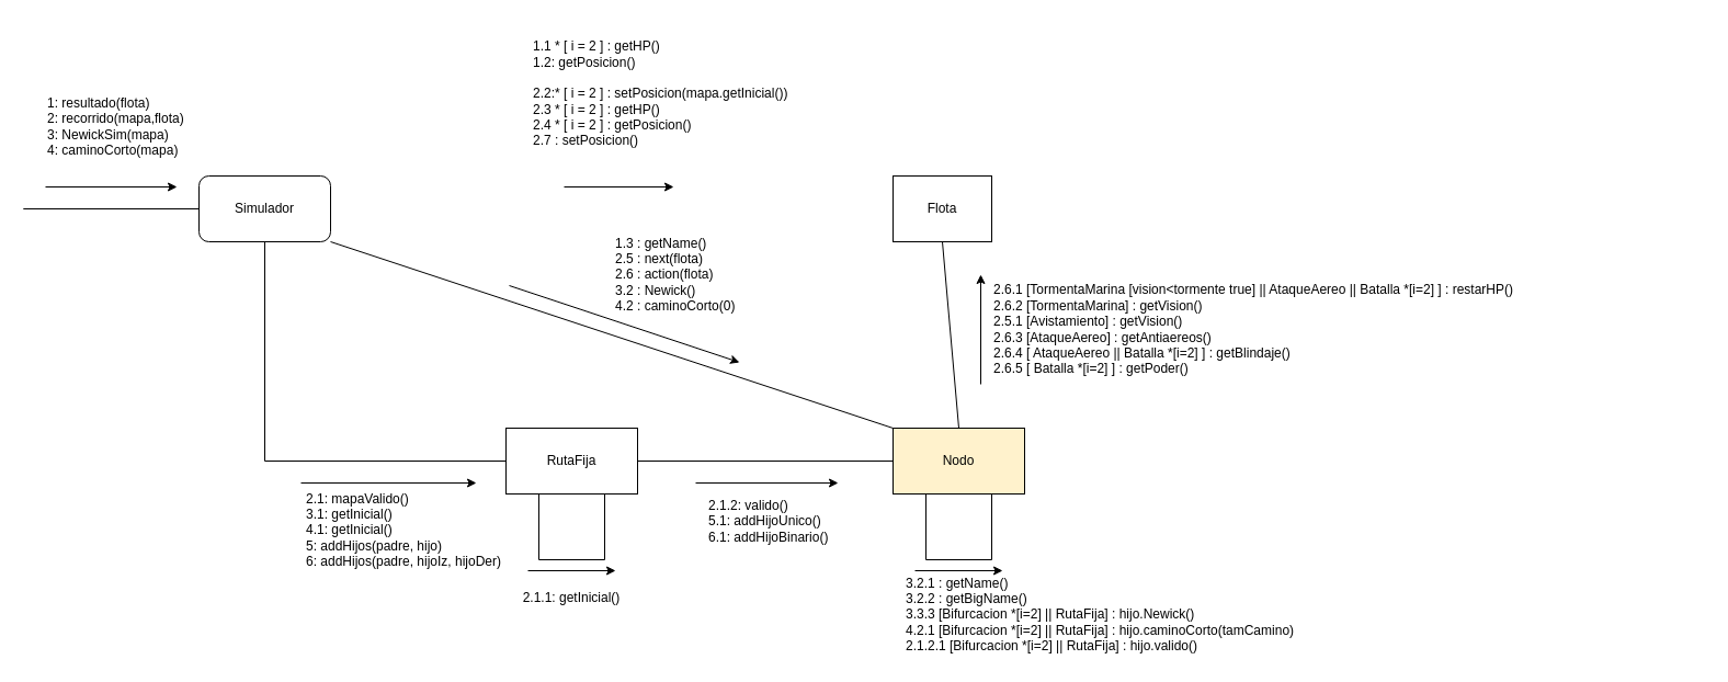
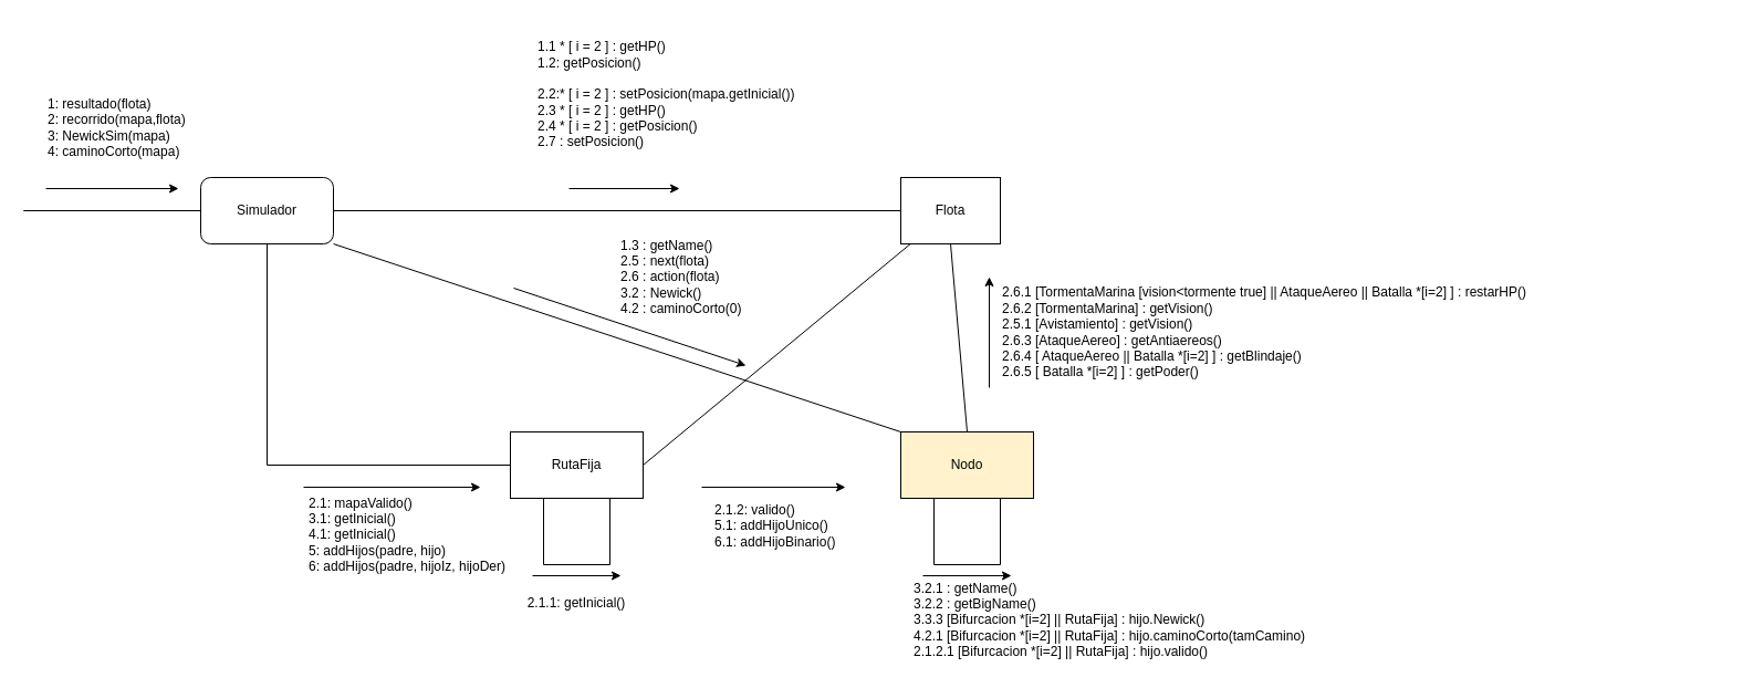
  <mxCell id="0" />
  <mxCell id="1" parent="0" />
  <mxCell id="2" value="Simulador" style="whiteSpace=wrap;html=1;rounded=1;" parent="1" vertex="1"><mxGeometry x="181" y="160" width="120" height="60" as="geometry" /></mxCell>
  <mxCell id="3" value="Flota" style="rounded=0;whiteSpace=wrap;html=1;" parent="1" vertex="1"><mxGeometry x="814" y="160" width="90" height="60" as="geometry" /></mxCell>
  <mxCell id="4" value="Nodo" style="rounded=0;whiteSpace=wrap;html=1;fillColor=#fff2cc;" parent="1" vertex="1"><mxGeometry x="814" y="390" width="120" height="60" as="geometry" /></mxCell>
  <mxCell id="5" value="RutaFija" style="rounded=0;whiteSpace=wrap;html=1;" parent="1" vertex="1"><mxGeometry x="461" y="390" width="120" height="60" as="geometry" /></mxCell>
+ <mxCell id="6" value="" style="endArrow=none;html=1;rounded=0;exitX=1;exitY=0.5;exitDx=0;exitDy=0;entryX=0;entryY=0.5;entryDx=0;entryDy=0;" parent="1" source="2" target="3" edge="1"><mxGeometry width="50" height="50" relative="1" as="geometry"><mxPoint x="461" y="450" as="sourcePoint" /><mxPoint x="511" y="400" as="targetPoint" /></mxGeometry></mxCell>
  <mxCell id="7" value="" style="endArrow=classic;html=1;rounded=0;" parent="1" edge="1"><mxGeometry width="50" height="50" relative="1" as="geometry"><mxPoint x="274" y="440" as="sourcePoint" /><mxPoint x="434" y="440" as="targetPoint" /></mxGeometry></mxCell>
  <mxCell id="8" value="" style="endArrow=classic;html=1;rounded=0;" parent="1" edge="1"><mxGeometry width="50" height="50" relative="1" as="geometry"><mxPoint x="41" y="170" as="sourcePoint" /><mxPoint x="161" y="170" as="targetPoint" /></mxGeometry></mxCell>
  <mxCell id="9" value="1: resultado(flota)&lt;br&gt;2: recorrido(mapa,flota)&lt;br&gt;3: NewickSim(mapa)&lt;br&gt;&lt;div style=&quot;&quot;&gt;&lt;span style=&quot;background-color: initial;&quot;&gt;4: caminoCorto(mapa)&lt;/span&gt;&lt;/div&gt;" style="text;html=1;strokeColor=none;fillColor=none;align=left;verticalAlign=middle;whiteSpace=wrap;rounded=0;" parent="1" vertex="1"><mxGeometry x="41" y="80" width="140" height="70" as="geometry" /></mxCell>
  <mxCell id="10" value="1.1 * [ i = 2 ] : getHP()&lt;br&gt;1.2: getPosicion()&lt;br&gt;&lt;br&gt;2.2:* [ i = 2 ] : setPosicion(mapa.getInicial())&lt;br&gt;2.3 * [ i = 2 ] : getHP()&lt;br&gt;2.4 * [ i = 2 ] :&amp;nbsp;getPosicion()&lt;br&gt;2.7 : setPosicion()&amp;nbsp;" style="text;html=1;strokeColor=none;fillColor=none;align=left;verticalAlign=middle;whiteSpace=wrap;rounded=0;" parent="1" vertex="1"><mxGeometry x="484" y="20" width="320" height="130" as="geometry" /></mxCell>
  <mxCell id="11" value="" style="endArrow=classic;html=1;rounded=0;" parent="1" edge="1"><mxGeometry width="50" height="50" relative="1" as="geometry"><mxPoint x="514" y="170" as="sourcePoint" /><mxPoint x="614" y="170" as="targetPoint" /></mxGeometry></mxCell>
  <mxCell id="12" value="&lt;div style=&quot;text-align: left;&quot;&gt;&lt;span style=&quot;background-color: initial;&quot;&gt;2.1: mapaValido()&lt;/span&gt;&lt;/div&gt;&lt;div style=&quot;text-align: left;&quot;&gt;&lt;span style=&quot;background-color: initial;&quot;&gt;3.1: getInicial()&lt;/span&gt;&lt;/div&gt;&lt;div style=&quot;text-align: left;&quot;&gt;&lt;span style=&quot;background-color: initial;&quot;&gt;4.1: getInicial()&lt;/span&gt;&lt;/div&gt;&lt;div style=&quot;text-align: left;&quot;&gt;&lt;span style=&quot;background-color: initial;&quot;&gt;5: addHijos(padre, hijo)&lt;/span&gt;&lt;/div&gt;&lt;div style=&quot;text-align: left;&quot;&gt;&lt;span style=&quot;background-color: initial;&quot;&gt;6: addHijos(padre, hijoIz, hijoDer)&lt;/span&gt;&lt;/div&gt;" style="text;html=1;strokeColor=none;fillColor=none;align=center;verticalAlign=middle;whiteSpace=wrap;rounded=0;" parent="1" vertex="1"><mxGeometry x="258" y="445" width="220" height="75" as="geometry" /></mxCell>
  <mxCell id="13" value="" style="endArrow=none;html=1;rounded=0;entryX=0.5;entryY=1;entryDx=0;entryDy=0;exitX=0;exitY=0.5;exitDx=0;exitDy=0;" parent="1" source="5" target="2" edge="1"><mxGeometry width="50" height="50" relative="1" as="geometry"><mxPoint x="294" y="440" as="sourcePoint" /><mxPoint x="344" y="390" as="targetPoint" /><Array as="points"><mxPoint x="241" y="420" /></Array></mxGeometry></mxCell>
- <mxCell id="14" value="" style="endArrow=none;html=1;rounded=0;exitX=1;exitY=0.5;exitDx=0;exitDy=0;" parent="1" source="5" target="4" edge="1"><mxGeometry width="50" height="50" relative="1" as="geometry"><mxPoint x="634" y="440" as="sourcePoint" /><mxPoint x="684" y="390" as="targetPoint" /></mxGeometry></mxCell>
+ <mxCell id="14" value="" style="endArrow=none;html=1;rounded=0;exitX=1;exitY=0.5;exitDx=0;exitDy=0;" parent="1" source="5" target="3" edge="1"><mxGeometry width="50" height="50" relative="1" as="geometry"><mxPoint x="634" y="440" as="sourcePoint" /><mxPoint x="684" y="390" as="targetPoint" /></mxGeometry></mxCell>
  <mxCell id="15" value="2.1.2: valido()&lt;br&gt;5.1: addHijoUnico()&lt;br&gt;6.1: addHijoBinario()" style="text;html=1;strokeColor=none;fillColor=none;align=left;verticalAlign=middle;whiteSpace=wrap;rounded=0;" parent="1" vertex="1"><mxGeometry x="644" y="450" width="130" height="50" as="geometry" /></mxCell>
  <mxCell id="16" value="" style="endArrow=none;html=1;rounded=0;exitX=0.25;exitY=1;exitDx=0;exitDy=0;" parent="1" source="5" edge="1"><mxGeometry width="50" height="50" relative="1" as="geometry"><mxPoint x="474" y="440" as="sourcePoint" /><mxPoint x="491" y="510" as="targetPoint" /></mxGeometry></mxCell>
  <mxCell id="17" value="" style="endArrow=none;html=1;rounded=0;" parent="1" edge="1"><mxGeometry width="50" height="50" relative="1" as="geometry"><mxPoint x="491" y="510" as="sourcePoint" /><mxPoint x="551" y="510" as="targetPoint" /></mxGeometry></mxCell>
  <mxCell id="18" value="" style="endArrow=none;html=1;rounded=0;entryX=0.75;entryY=1;entryDx=0;entryDy=0;" parent="1" target="5" edge="1"><mxGeometry width="50" height="50" relative="1" as="geometry"><mxPoint x="551" y="510" as="sourcePoint" /><mxPoint x="524" y="390" as="targetPoint" /></mxGeometry></mxCell>
  <mxCell id="19" value="2.1.1: getInicial()" style="text;html=1;strokeColor=none;fillColor=none;align=center;verticalAlign=middle;whiteSpace=wrap;rounded=0;" parent="1" vertex="1"><mxGeometry x="456" y="530" width="130" height="30" as="geometry" /></mxCell>
  <mxCell id="20" value="" style="endArrow=classic;html=1;rounded=0;" parent="1" edge="1"><mxGeometry width="50" height="50" relative="1" as="geometry"><mxPoint x="481" y="520" as="sourcePoint" /><mxPoint x="561" y="520" as="targetPoint" /></mxGeometry></mxCell>
  <mxCell id="21" value="" style="endArrow=classic;html=1;rounded=0;" parent="1" edge="1"><mxGeometry width="50" height="50" relative="1" as="geometry"><mxPoint x="634" y="440" as="sourcePoint" /><mxPoint x="764" y="440" as="targetPoint" /></mxGeometry></mxCell>
  <mxCell id="22" value="" style="endArrow=classic;html=1;rounded=0;" parent="1" edge="1"><mxGeometry width="50" height="50" relative="1" as="geometry"><mxPoint x="894" y="350" as="sourcePoint" /><mxPoint x="894" y="250" as="targetPoint" /></mxGeometry></mxCell>
  <mxCell id="23" value="" style="endArrow=none;html=1;rounded=0;entryX=0.5;entryY=1;entryDx=0;entryDy=0;exitX=0.5;exitY=0;exitDx=0;exitDy=0;" parent="1" source="4" target="3" edge="1"><mxGeometry width="50" height="50" relative="1" as="geometry"><mxPoint x="534" y="360" as="sourcePoint" /><mxPoint x="584" y="310" as="targetPoint" /></mxGeometry></mxCell>
  <mxCell id="24" value="" style="endArrow=none;html=1;rounded=0;entryX=0.25;entryY=1;entryDx=0;entryDy=0;" parent="1" target="4" edge="1"><mxGeometry width="50" height="50" relative="1" as="geometry"><mxPoint x="844" y="510" as="sourcePoint" /><mxPoint x="891" y="500" as="targetPoint" /></mxGeometry></mxCell>
  <mxCell id="25" value="" style="endArrow=none;html=1;rounded=0;" parent="1" edge="1"><mxGeometry width="50" height="50" relative="1" as="geometry"><mxPoint x="844" y="510" as="sourcePoint" /><mxPoint x="904" y="510" as="targetPoint" /></mxGeometry></mxCell>
  <mxCell id="26" value="" style="endArrow=none;html=1;rounded=0;entryX=0.75;entryY=1;entryDx=0;entryDy=0;" parent="1" target="4" edge="1"><mxGeometry width="50" height="50" relative="1" as="geometry"><mxPoint x="904" y="510" as="sourcePoint" /><mxPoint x="594" y="290" as="targetPoint" /></mxGeometry></mxCell>
  <mxCell id="27" value="" style="endArrow=classic;html=1;rounded=0;" parent="1" edge="1"><mxGeometry width="50" height="50" relative="1" as="geometry"><mxPoint x="834" y="520" as="sourcePoint" /><mxPoint x="914" y="520" as="targetPoint" /></mxGeometry></mxCell>
  <mxCell id="28" value="2.6.1 [TormentaMarina [vision&amp;lt;tormente true] || AtaqueAereo || Batalla *[i=2] ] : restarHP()&lt;br&gt;2.6.2 [TormentaMarina] : getVision()&lt;br&gt;2.5.1 [Avistamiento] : getVision()&lt;br&gt;2.6.3 [AtaqueAereo] : getAntiaereos()&lt;br&gt;2.6.4 [ AtaqueAereo || Batalla *[i=2] ] : getBlindaje()&lt;br&gt;2.6.5 [ Batalla *[i=2] ] : getPoder()" style="text;html=1;strokeColor=none;fillColor=none;align=left;verticalAlign=middle;whiteSpace=wrap;rounded=0;" parent="1" vertex="1"><mxGeometry x="904" y="250" width="650" height="100" as="geometry" /></mxCell>
  <mxCell id="29" value="" style="endArrow=none;html=1;rounded=0;entryX=0;entryY=0;entryDx=0;entryDy=0;exitX=1;exitY=1;exitDx=0;exitDy=0;" parent="1" source="2" target="4" edge="1"><mxGeometry width="50" height="50" relative="1" as="geometry"><mxPoint x="654" y="340" as="sourcePoint" /><mxPoint x="704" y="290" as="targetPoint" /></mxGeometry></mxCell>
  <mxCell id="30" value="" style="endArrow=classic;html=1;rounded=0;" parent="1" edge="1"><mxGeometry width="50" height="50" relative="1" as="geometry"><mxPoint x="464" y="260" as="sourcePoint" /><mxPoint x="674" y="330" as="targetPoint" /></mxGeometry></mxCell>
  <mxCell id="31" value="1.3 : getName()&lt;br&gt;2.5 : next(flota)&lt;br&gt;2.6 : action(flota)&lt;br&gt;3.2 : Newick()&lt;br&gt;4.2 : caminoCorto(0)" style="text;html=1;strokeColor=none;fillColor=none;align=left;verticalAlign=middle;whiteSpace=wrap;rounded=0;" parent="1" vertex="1"><mxGeometry x="559" y="220" width="135" height="60" as="geometry" /></mxCell>
  <mxCell id="32" value="" style="endArrow=none;html=1;rounded=0;entryX=0;entryY=0.5;entryDx=0;entryDy=0;" edge="1" parent="1" target="2"><mxGeometry width="50" height="50" relative="1" as="geometry"><mxPoint x="20.8" y="190" as="sourcePoint" /><mxPoint x="644" y="290" as="targetPoint" /></mxGeometry></mxCell>
  <mxCell id="33" value="3.2.1 : getName()&lt;br&gt;3.2.2 : getBigName()&lt;br&gt;3.3.3 [Bifurcacion *[i=2] || RutaFija] : hijo.Newick()&lt;br&gt;4.2.1 [Bifurcacion *[i=2] || RutaFija] : hijo.caminoCorto(tamCamino)&lt;br&gt;2.1.2.1 [Bifurcacion *[i=2] || RutaFija] : hijo.valido()&amp;nbsp;" style="text;html=1;strokeColor=none;fillColor=none;align=left;verticalAlign=middle;whiteSpace=wrap;rounded=0;" vertex="1" parent="1"><mxGeometry x="824" y="520" width="410" height="80" as="geometry" /></mxCell>
